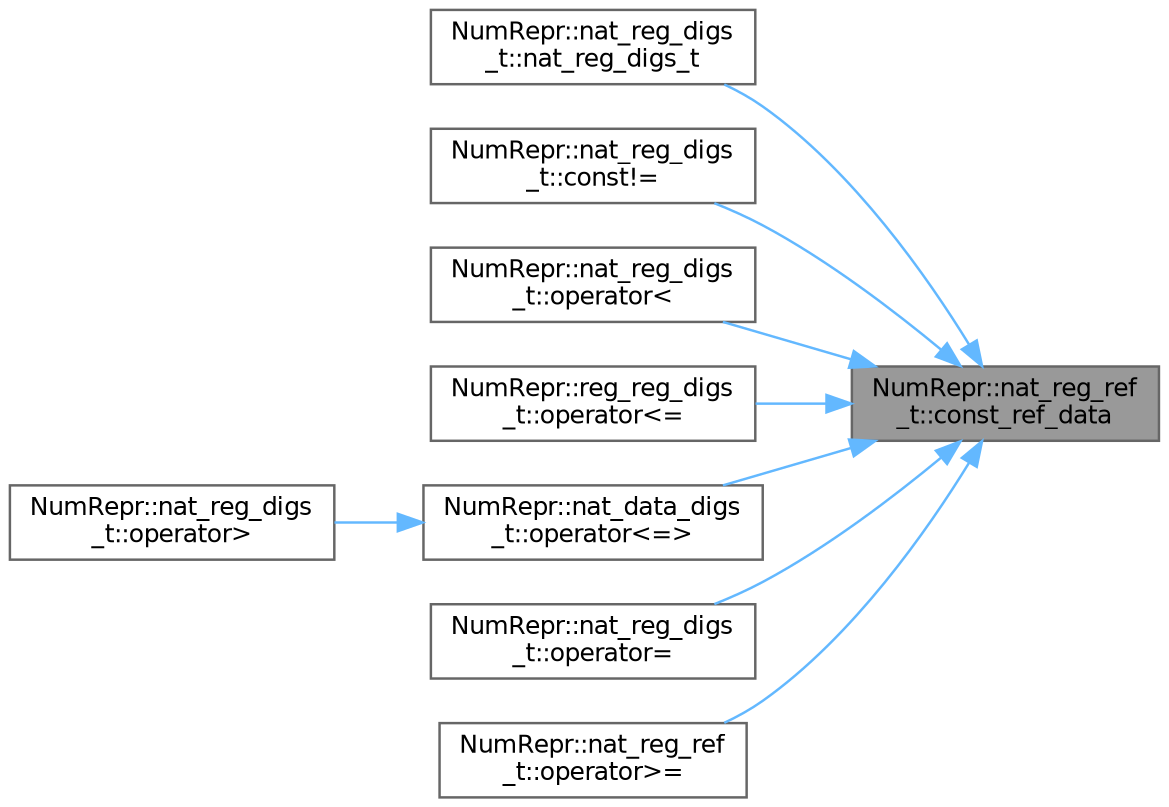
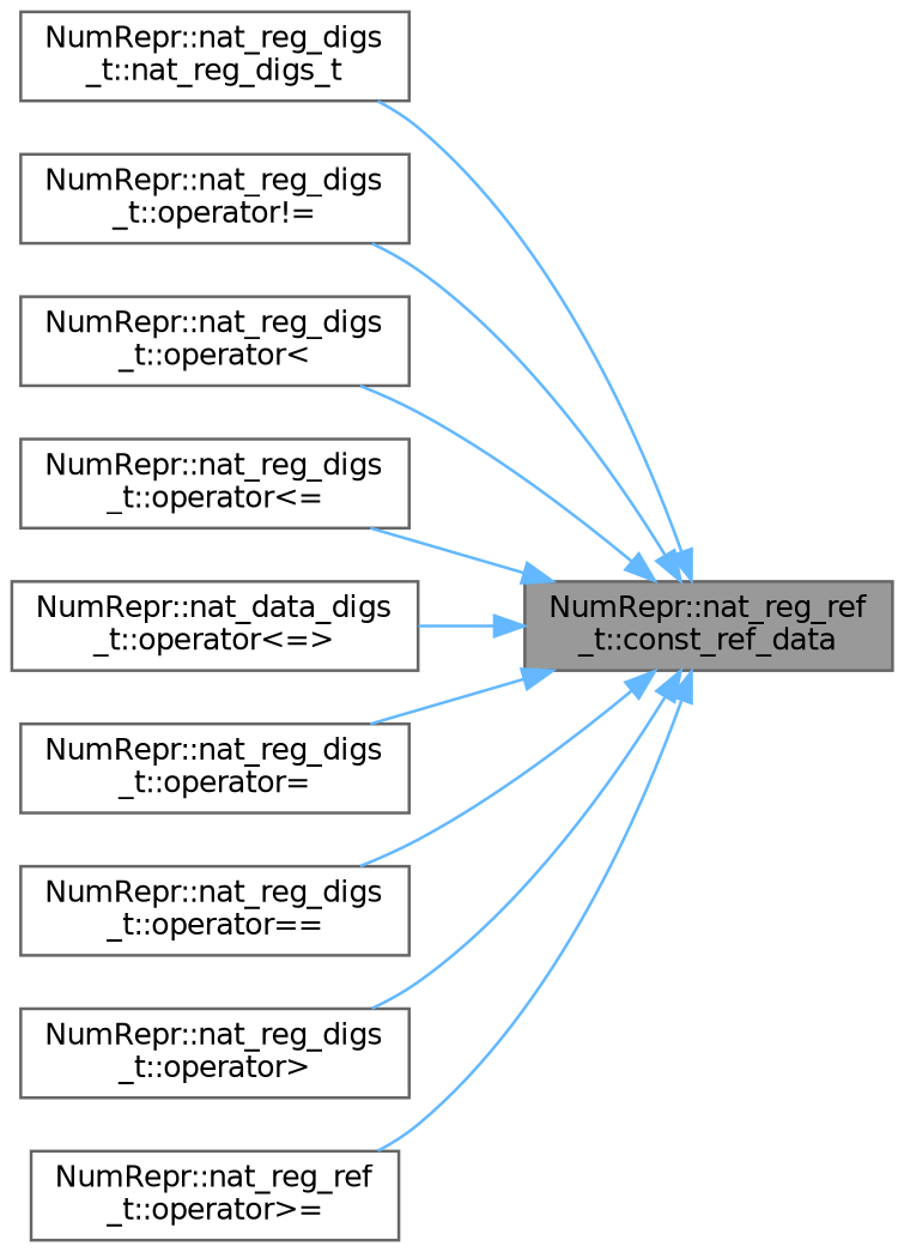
  digraph {
    rankdir=RL
    node [color=grey40 fillcolor=white fontname=Helvetica fontsize=10 shape=box style=filled]
    edge [color=steelblue1 dir=back fontname=Helvetica fontsize=10 labelfontname=Helvetica labelfontsize=10 style=solid]
    n1 [color=gray40 fillcolor=grey60 fontcolor=black height=0.2 label="NumRepr::nat_reg_ref\l_t::const_ref_data" width=0.4]
    n2 [height=0.2 label="NumRepr::nat_reg_digs\l_t::nat_reg_digs_t" width=0.4]
-   n3 [height=0.2 label="NumRepr::nat_reg_digs\l_t::const!=" width=0.4]
+   n3 [height=0.2 label="NumRepr::nat_reg_digs\l_t::operator!=" width=0.4]
    n4 [height=0.2 label="NumRepr::nat_reg_digs\l_t::operator\<" width=0.4]
-   n5 [height=0.2 label="NumRepr::reg_reg_digs\l_t::operator\<=" width=0.4]
+   n5 [height=0.2 label="NumRepr::nat_reg_digs\l_t::operator\<=" width=0.4]
    n6 [height=0.2 label="NumRepr::nat_data_digs\l_t::operator\<=\>" width=0.4]
    n7 [height=0.2 label="NumRepr::nat_reg_digs\l_t::operator=" width=0.4]
+   n8 [height=0.2 label="NumRepr::nat_reg_digs\l_t::operator==" width=0.4]
    n9 [height=0.2 label="NumRepr::nat_reg_digs\l_t::operator\>" width=0.4]
    n10 [height=0.2 label="NumRepr::nat_reg_ref\l_t::operator\>=" width=0.4]
    n1 -> n2
    n1 -> n3
    n1 -> n4
    n1 -> n5
    n1 -> n6
    n1 -> n7
-   n6 -> n9
+   n1 -> n8
+   n1 -> n9
    n1 -> n10
  }
